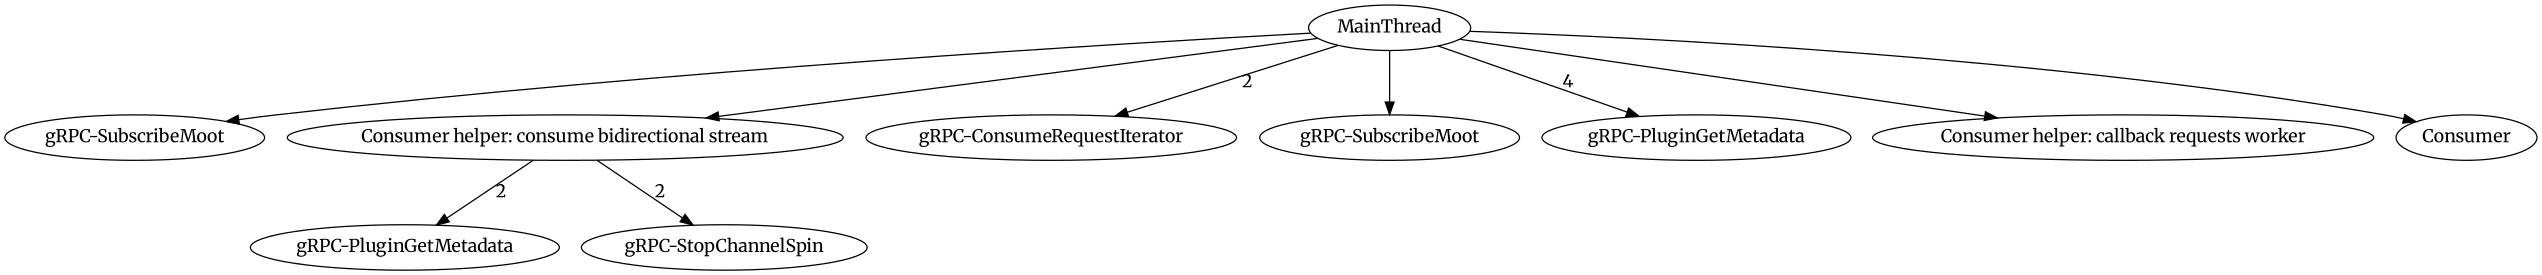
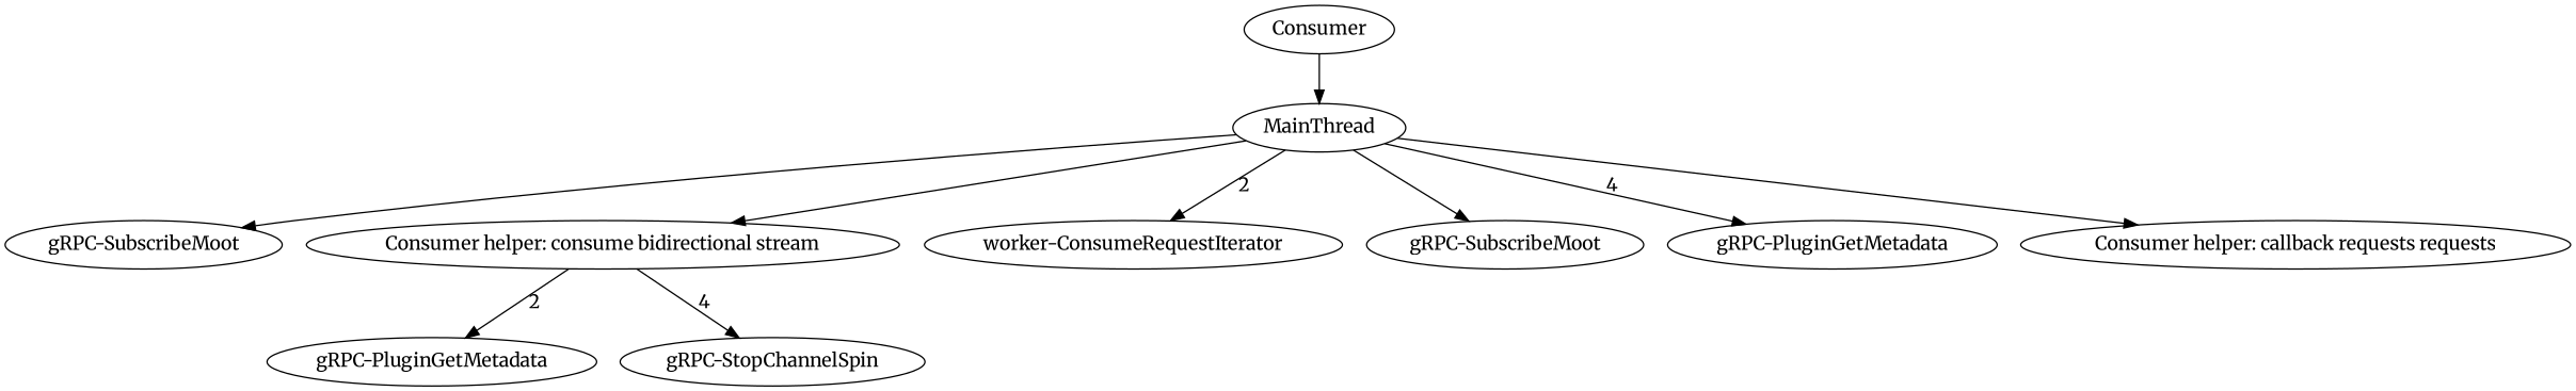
  digraph {
    fontname=Merriweather
    rankdir=TB
    node [fontname=Merriweather]
    edge [fontname=Merriweather]
    n1 [label="gRPC-SubscribeMoot"]
    n2 [label="gRPC-PluginGetMetadata"]
    "Consumer helper: consume bidirectional stream"
    n4 [label="gRPC-StopChannelSpin"]
-   n5 [label="gRPC-ConsumeRequestIterator"]
+   n5 [label="worker-ConsumeRequestIterator"]
    MainThread
    n7 [label="gRPC-SubscribeMoot"]
    n8 [label="gRPC-PluginGetMetadata"]
-   "Consumer helper: callback requests worker"
+   "Consumer helper: callback requests worker" [label="Consumer helper: callback requests requests"]
    n10 [label=Consumer]
    "Consumer helper: consume bidirectional stream" -> n2 [label=2]
-   "Consumer helper: consume bidirectional stream" -> n4 [label=2]
+   "Consumer helper: consume bidirectional stream" -> n4 [label=4]
    MainThread -> n1
    MainThread -> "Consumer helper: consume bidirectional stream"
    MainThread -> n5 [label=2]
    MainThread -> n7
    MainThread -> n8 [label=4]
    MainThread -> "Consumer helper: callback requests worker"
-   MainThread -> n10
+   n10 -> MainThread
  }
